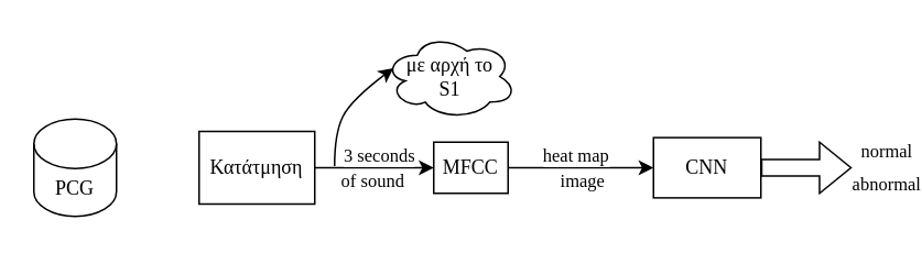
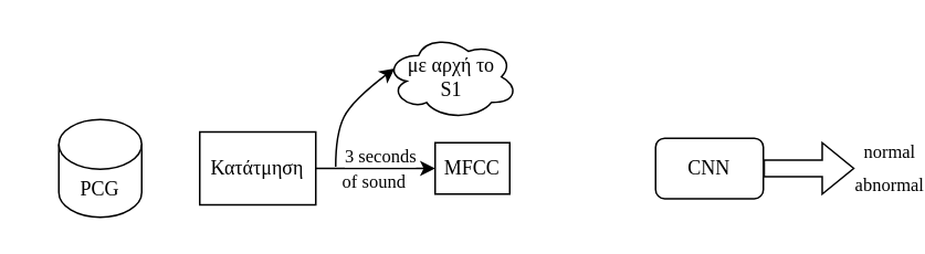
  <mxCell id="0" />
  <mxCell id="1" parent="0" />
  <mxCell id="2" value="&lt;font face=&quot;Times New Roman&quot;&gt;Κατάτμηση&lt;/font&gt;" style="rounded=0;whiteSpace=wrap;html=1;" vertex="1" parent="1"><mxGeometry x="120" y="79" width="70" height="44" as="geometry" /></mxCell>
  <mxCell id="3" value="" style="endArrow=classic;html=1;rounded=0;fontFamily=Times New Roman;" edge="1" parent="1" source="2" target="6"><mxGeometry width="50" height="50" relative="1" as="geometry"><mxPoint x="182" y="100" as="sourcePoint" /><mxPoint x="232" y="100" as="targetPoint" /></mxGeometry></mxCell>
  <mxCell id="4" value="3 seconds" style="edgeLabel;html=1;align=center;verticalAlign=middle;resizable=0;points=[];fontFamily=Times New Roman;" vertex="1" connectable="0" parent="3"><mxGeometry x="-0.4" y="-1" relative="1" as="geometry"><mxPoint x="16" y="-9" as="offset" /></mxGeometry></mxCell>
  <mxCell id="5" value="of sound" style="edgeLabel;html=1;align=center;verticalAlign=middle;resizable=0;points=[];fontFamily=Times New Roman;" vertex="1" connectable="0" parent="3"><mxGeometry x="0.428" y="1" relative="1" as="geometry"><mxPoint x="-17" y="8" as="offset" /></mxGeometry></mxCell>
  <mxCell id="6" value="MFCC" style="rounded=0;whiteSpace=wrap;html=1;fontFamily=Times New Roman;" vertex="1" parent="1"><mxGeometry x="262" y="85.5" width="45" height="31" as="geometry" /></mxCell>
- <mxCell id="7" value="" style="endArrow=classic;html=1;rounded=0;fontFamily=Times New Roman;" edge="1" parent="1" source="6" target="10"><mxGeometry width="50" height="50" relative="1" as="geometry"><mxPoint x="327" y="100" as="sourcePoint" /><mxPoint x="402" y="101" as="targetPoint" /></mxGeometry></mxCell>
- <mxCell id="8" value="heat map" style="edgeLabel;html=1;align=center;verticalAlign=middle;resizable=0;points=[];fontFamily=Times New Roman;" vertex="1" connectable="0" parent="7"><mxGeometry x="-0.307" relative="1" as="geometry"><mxPoint x="10" y="-8" as="offset" /></mxGeometry></mxCell>
- <mxCell id="9" value="image" style="edgeLabel;html=1;align=center;verticalAlign=middle;resizable=0;points=[];fontFamily=Times New Roman;" vertex="1" connectable="0" parent="7"><mxGeometry x="0.44" y="2" relative="1" as="geometry"><mxPoint x="-19" y="9" as="offset" /></mxGeometry></mxCell>
- <mxCell id="10" value="CNN" style="rounded=0;whiteSpace=wrap;html=1;labelBackgroundColor=none;fontFamily=Times New Roman;fontColor=none;" vertex="1" parent="1"><mxGeometry x="395" y="82.75" width="65" height="36.5" as="geometry" /></mxCell>
+ <mxCell id="10" value="CNN" style="whiteSpace=wrap;html=1;labelBackgroundColor=none;fontFamily=Times New Roman;fontColor=none;rounded=1;" vertex="1" parent="1"><mxGeometry x="395" y="82.75" width="65" height="36.5" as="geometry" /></mxCell>
  <mxCell id="11" value="" style="shape=flexArrow;endArrow=classic;html=1;rounded=0;fontFamily=Times New Roman;fontColor=none;" edge="1" parent="1" source="10"><mxGeometry width="50" height="50" relative="1" as="geometry"><mxPoint x="485" y="116.5" as="sourcePoint" /><mxPoint x="515" y="101" as="targetPoint" /></mxGeometry></mxCell>
  <mxCell id="12" value="normal" style="edgeLabel;html=1;align=center;verticalAlign=middle;resizable=0;points=[];fontFamily=Times New Roman;fontColor=none;" vertex="1" connectable="0" parent="11"><mxGeometry x="0.236" relative="1" as="geometry"><mxPoint x="41" y="-11" as="offset" /></mxGeometry></mxCell>
  <mxCell id="13" value="abnormal" style="edgeLabel;html=1;align=center;verticalAlign=middle;resizable=0;points=[];fontFamily=Times New Roman;fontColor=none;" vertex="1" connectable="0" parent="11"><mxGeometry x="0.652" y="-6" relative="1" as="geometry"><mxPoint x="30" y="3" as="offset" /></mxGeometry></mxCell>
- <mxCell id="14" value="PCG" style="shape=cylinder3;whiteSpace=wrap;html=1;boundedLbl=1;backgroundOutline=1;size=15;labelBackgroundColor=none;fontFamily=Times New Roman;fontColor=none;align=center;" vertex="1" parent="1"><mxGeometry x="20" y="71.5" width="50" height="59" as="geometry" /></mxCell>
+ <mxCell id="14" value="PCG" style="shape=cylinder3;whiteSpace=wrap;html=1;boundedLbl=1;backgroundOutline=1;size=15;labelBackgroundColor=none;fontFamily=Times New Roman;fontColor=none;align=center;" vertex="1" parent="1"><mxGeometry x="35" y="71.5" width="50" height="59" as="geometry" /></mxCell>
  <mxCell id="15" value="με αρχή το&lt;br&gt;S1" style="ellipse;shape=cloud;whiteSpace=wrap;html=1;labelBackgroundColor=none;fontFamily=Times New Roman;fontColor=none;align=center;" vertex="1" parent="1"><mxGeometry x="232" y="20" width="80" height="51.5" as="geometry" /></mxCell>
  <mxCell id="16" value="" style="curved=1;endArrow=classic;html=1;rounded=0;fontFamily=Times New Roman;fontColor=none;entryX=0.07;entryY=0.4;entryDx=0;entryDy=0;entryPerimeter=0;" edge="1" parent="1" target="15"><mxGeometry width="50" height="50" relative="1" as="geometry"><mxPoint x="202" y="100" as="sourcePoint" /><mxPoint x="302" y="-10" as="targetPoint" /><Array as="points"><mxPoint x="202" y="80" /><mxPoint x="212" y="60" /></Array></mxGeometry></mxCell>
